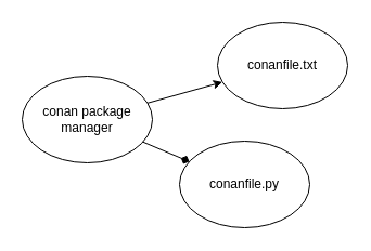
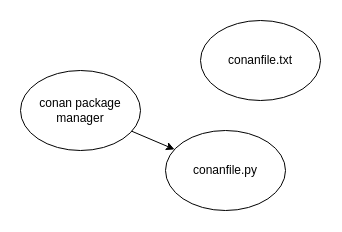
  <mxCell id="0" />
  <mxCell id="1" parent="0" />
  <mxCell id="2" value="conan package manager" style="ellipse;whiteSpace=wrap;html=1;" vertex="1" parent="1"><mxGeometry x="20" y="70" width="120" height="80" as="geometry" /></mxCell>
  <mxCell id="3" value="conanfile.txt" style="ellipse;whiteSpace=wrap;html=1;" vertex="1" parent="1"><mxGeometry x="200" y="20" width="120" height="80" as="geometry" /></mxCell>
  <mxCell id="4" value="conanfile.py" style="ellipse;whiteSpace=wrap;html=1;" vertex="1" parent="1"><mxGeometry x="165" y="130" width="120" height="80" as="geometry" /></mxCell>
- <mxCell id="5" value="" style="endArrow=classic;html=1;" edge="1" parent="1" source="2" target="3"><mxGeometry width="50" height="50" relative="1" as="geometry"><mxPoint x="40" y="250" as="sourcePoint" /><mxPoint x="90" y="200" as="targetPoint" /></mxGeometry></mxCell>
- <mxCell id="6" value="" style="endArrow=diamond;html=1;" edge="1" parent="1" source="2" target="4"><mxGeometry width="50" height="50" relative="1" as="geometry"><mxPoint x="10" y="280" as="sourcePoint" /><mxPoint x="60" y="230" as="targetPoint" /></mxGeometry></mxCell>
+ <mxCell id="6" value="" style="endArrow=classic;html=1;" edge="1" parent="1" source="2" target="4"><mxGeometry width="50" height="50" relative="1" as="geometry"><mxPoint x="10" y="280" as="sourcePoint" /><mxPoint x="60" y="230" as="targetPoint" /></mxGeometry></mxCell>
